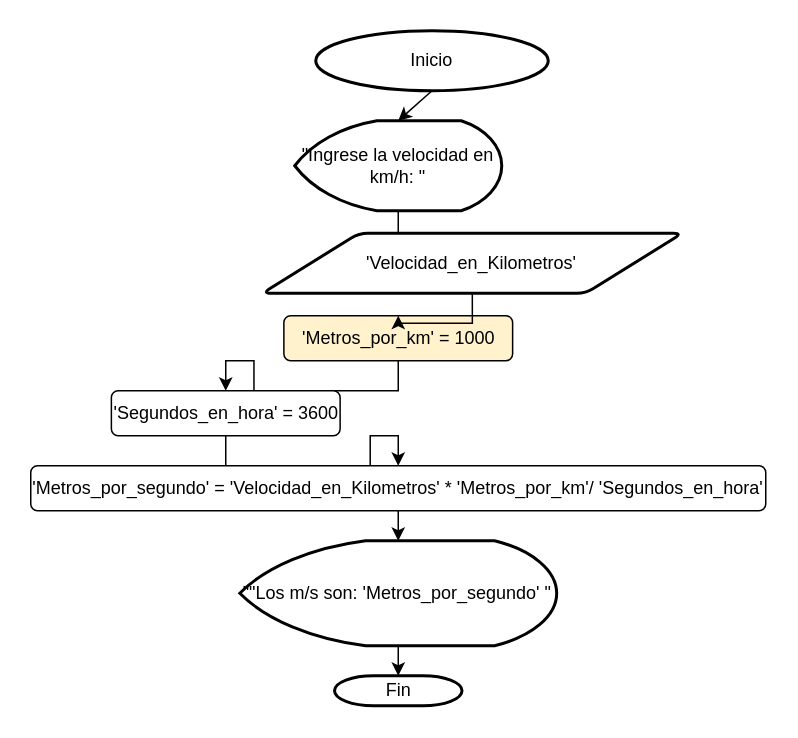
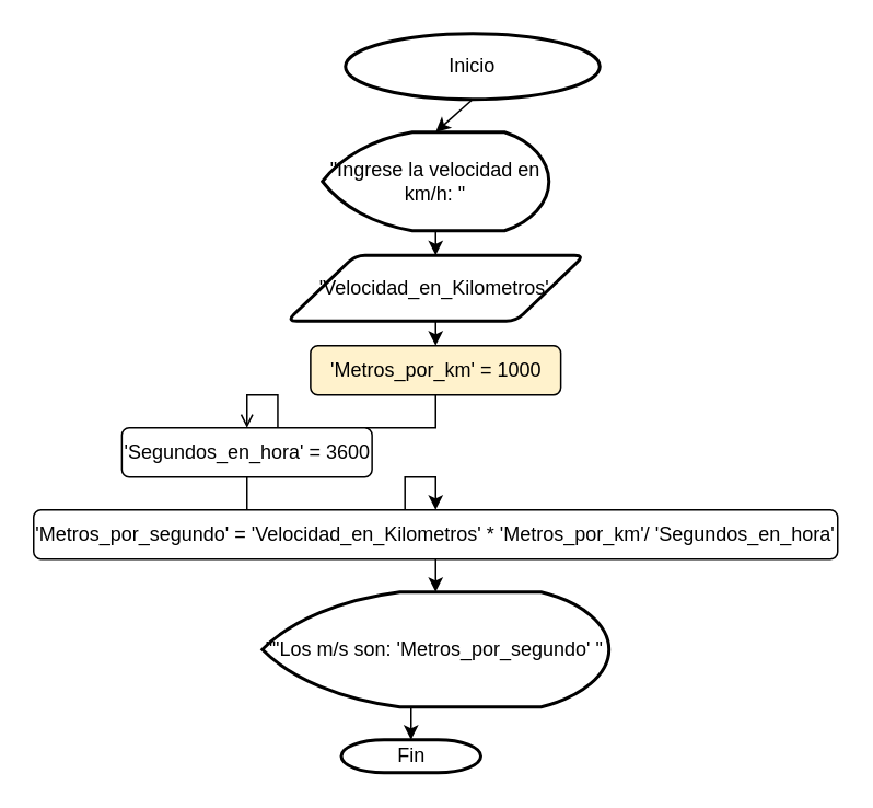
  <mxCell id="0" />
  <mxCell id="1" parent="0" />
  <mxCell id="2" value="Inicio" style="strokeWidth=2;html=1;shape=mxgraph.flowchart.start_1;whiteSpace=wrap;" parent="1" vertex="1"><mxGeometry x="210.01" y="20" width="155" height="40" as="geometry" /></mxCell>
  <mxCell id="3" style="edgeStyle=orthogonalEdgeStyle;rounded=0;orthogonalLoop=1;jettySize=auto;html=1;exitX=0.5;exitY=1;exitDx=0;exitDy=0;exitPerimeter=0;entryX=0.5;entryY=0;entryDx=0;entryDy=0;" edge="1" parent="1" source="4" target="16"><mxGeometry relative="1" as="geometry" /></mxCell>
  <mxCell id="4" value="&quot;Ingrese la velocidad en km/h: &quot;" style="strokeWidth=2;html=1;shape=mxgraph.flowchart.display;whiteSpace=wrap;" parent="1" vertex="1"><mxGeometry x="196" y="80" width="138" height="60" as="geometry" /></mxCell>
  <mxCell id="5" style="rounded=0;orthogonalLoop=1;jettySize=auto;html=1;exitX=0.5;exitY=1;exitDx=0;exitDy=0;exitPerimeter=0;entryX=0.5;entryY=0;entryDx=0;entryDy=0;entryPerimeter=0;" parent="1" source="2" target="4" edge="1"><mxGeometry relative="1" as="geometry" /></mxCell>
- <mxCell id="6" style="edgeStyle=orthogonalEdgeStyle;rounded=0;orthogonalLoop=1;jettySize=auto;html=1;exitX=0.5;exitY=1;exitDx=0;exitDy=0;entryX=0.5;entryY=0;entryDx=0;entryDy=0;" parent="1" source="7" target="9" edge="1"><mxGeometry relative="1" as="geometry" /></mxCell>
+ <mxCell id="6" style="edgeStyle=orthogonalEdgeStyle;rounded=0;orthogonalLoop=1;jettySize=auto;html=1;exitX=0.5;exitY=1;exitDx=0;exitDy=0;entryX=0.5;entryY=0;entryDx=0;entryDy=0;endArrow=open;" parent="1" source="7" target="9" edge="1"><mxGeometry relative="1" as="geometry" /></mxCell>
  <mxCell id="7" value="'Metros_por_km' = 1000" style="rounded=1;whiteSpace=wrap;html=1;fillColor=#fff2cc;" parent="1" vertex="1"><mxGeometry x="188.75" y="210" width="152.5" height="30" as="geometry" /></mxCell>
  <mxCell id="8" style="edgeStyle=orthogonalEdgeStyle;rounded=0;orthogonalLoop=1;jettySize=auto;html=1;exitX=0.5;exitY=1;exitDx=0;exitDy=0;entryX=0.5;entryY=0;entryDx=0;entryDy=0;" parent="1" source="9" target="10" edge="1"><mxGeometry relative="1" as="geometry" /></mxCell>
  <mxCell id="9" value="'Segundos_en_hora' = 3600" style="rounded=1;whiteSpace=wrap;html=1;" parent="1" vertex="1"><mxGeometry x="73.75" y="260" width="152.5" height="30" as="geometry" /></mxCell>
  <mxCell id="10" value="'Metros_por_segundo' = 'Velocidad_en_Kilometros' * 'Metros_por_km'/ 'Segundos_en_hora'" style="rounded=1;whiteSpace=wrap;html=1;" parent="1" vertex="1"><mxGeometry x="20" y="310" width="490" height="30" as="geometry" /></mxCell>
  <mxCell id="11" value="&quot;&quot;Los m/s son:&amp;nbsp;'Metros_por_segundo' &quot;" style="strokeWidth=2;html=1;shape=mxgraph.flowchart.display;whiteSpace=wrap;" parent="1" vertex="1"><mxGeometry x="159.38" y="360" width="211.25" height="70" as="geometry" /></mxCell>
  <mxCell id="12" style="edgeStyle=orthogonalEdgeStyle;rounded=0;orthogonalLoop=1;jettySize=auto;html=1;exitX=0.5;exitY=1;exitDx=0;exitDy=0;entryX=0.5;entryY=0;entryDx=0;entryDy=0;entryPerimeter=0;" parent="1" source="10" target="11" edge="1"><mxGeometry relative="1" as="geometry" /></mxCell>
- <mxCell id="13" value="Fin" style="strokeWidth=2;html=1;shape=mxgraph.flowchart.terminator;whiteSpace=wrap;" parent="1" vertex="1"><mxGeometry x="222.51" y="450" width="85" height="20" as="geometry" /></mxCell>
+ <mxCell id="13" value="Fin" style="strokeWidth=2;html=1;shape=mxgraph.flowchart.terminator;whiteSpace=wrap;" parent="1" vertex="1"><mxGeometry x="207.51" y="450" width="85" height="20" as="geometry" /></mxCell>
  <mxCell id="14" style="edgeStyle=orthogonalEdgeStyle;rounded=0;orthogonalLoop=1;jettySize=auto;html=1;exitX=0.5;exitY=1;exitDx=0;exitDy=0;exitPerimeter=0;entryX=0.5;entryY=0;entryDx=0;entryDy=0;entryPerimeter=0;" parent="1" source="11" target="13" edge="1"><mxGeometry relative="1" as="geometry" /></mxCell>
  <mxCell id="15" style="edgeStyle=orthogonalEdgeStyle;rounded=0;orthogonalLoop=1;jettySize=auto;html=1;exitX=0.5;exitY=1;exitDx=0;exitDy=0;entryX=0.5;entryY=0;entryDx=0;entryDy=0;" edge="1" parent="1" source="16" target="7"><mxGeometry relative="1" as="geometry" /></mxCell>
- <mxCell id="16" value="'Velocidad_en_Kilometros'" style="shape=parallelogram;html=1;strokeWidth=2;perimeter=parallelogramPerimeter;whiteSpace=wrap;rounded=1;arcSize=12;size=0.23;" vertex="1" parent="1"><mxGeometry x="174.38" y="155" width="280" height="40" as="geometry" /></mxCell>
+ <mxCell id="16" value="'Velocidad_en_Kilometros'" style="shape=parallelogram;html=1;strokeWidth=2;perimeter=parallelogramPerimeter;whiteSpace=wrap;rounded=1;arcSize=12;size=0.23;" vertex="1" parent="1"><mxGeometry x="174.38" y="155" width="181.25" height="40" as="geometry" /></mxCell>
